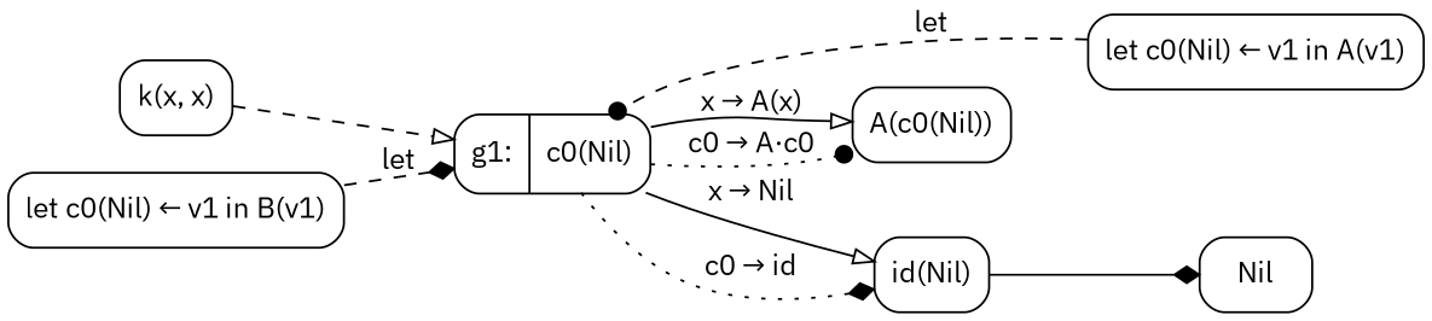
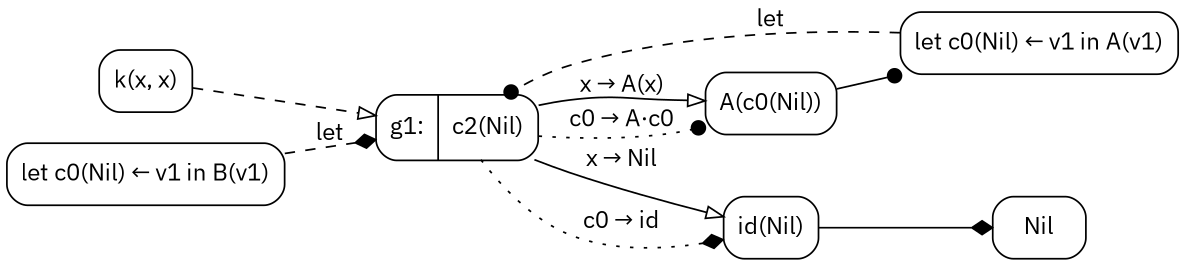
  digraph {
    fontname="IBM Plex Sans"
    rankdir=LR
    node [fontname="IBM Plex Sans" shape=box style=rounded]
    edge [arrowhead=onormal fontname="IBM Plex Sans"]
    n1 [label="k(x, x)"]
-   n2 [label="{g1:|c0(Nil)}" shape=record]
+   n2 [label="{g1:|c2(Nil)}" shape=record]
    n3 [label="A(c0(Nil))"]
    n4 [label="id(Nil)"]
    n5 [label="let c0(Nil) ← v1 in A(v1)"]
    n6 [label=Nil]
    n7 [label="let c0(Nil) ← v1 in B(v1)"]
    n1 -> n2 [style=dashed]
    n2 -> n3 [label="x → A(x)"]
    n2 -> n3 [arrowhead=dot label="c0 → A·c0" style=dotted]
    n2 -> n4 [label="x → Nil"]
    n2 -> n4 [arrowhead=diamond label="c0 → id" style=dotted]
+   n3 -> n5 [arrowhead=dot]
    n4 -> n6 [arrowhead=diamond]
    n5 -> n2 [arrowhead=dot label=let style=dashed]
    n7 -> n2 [arrowhead=diamond label=let style=dashed]
  }
